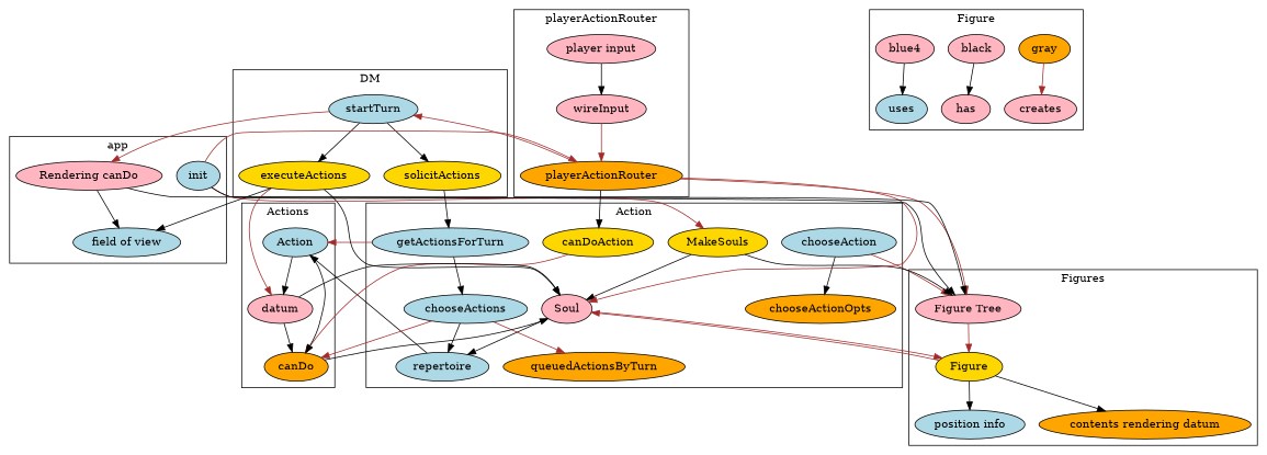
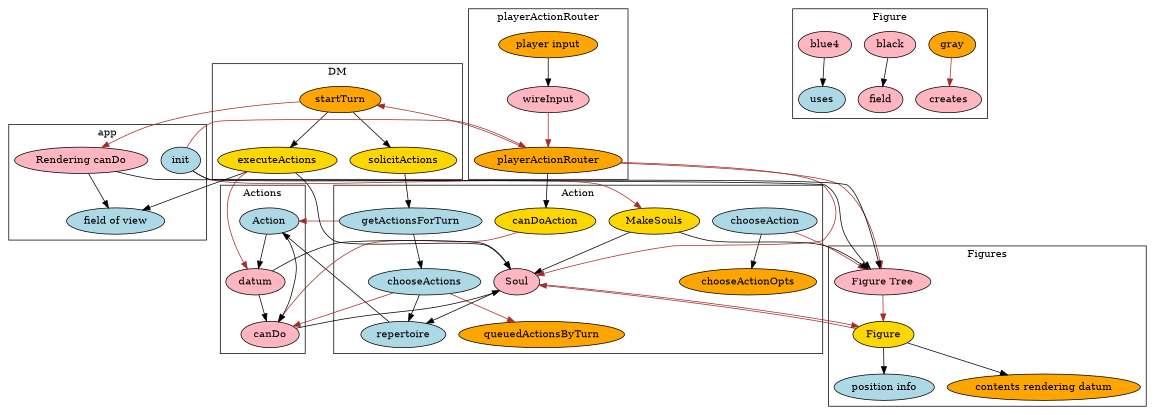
  digraph {
    node [fillcolor=lightpink style=filled]
    edge [color=black]
    chooseAction [fillcolor=lightblue]
    chooseActionOpts [fillcolor=orange]
    MakeSouls [fillcolor=gold]
    Soul
    repertoire [fillcolor=lightblue]
    chooseActions [fillcolor=lightblue]
    queuedActionsByTurn [fillcolor=orange]
    getActionsForTurn [fillcolor=lightblue]
    canDoAction [fillcolor=gold]
-   canDo [fillcolor=orange]
+   canDo
    Action [fillcolor=lightblue]
    n12 [label=datum]
    "Figure Tree"
    Figure [fillcolor=gold]
    "position info" [fillcolor=lightblue]
    "contents rendering datum" [fillcolor=orange]
-   startTurn [fillcolor=lightblue]
+   startTurn [fillcolor=orange]
    solicitActions [fillcolor=gold]
    executeActions [fillcolor=gold]
-   "player input"
+   "player input" [fillcolor=orange]
    wireInput
    playerActionRouter [fillcolor=orange]
    n23 [label="Rendering canDo"]
    "field of view" [fillcolor=lightblue]
    init [fillcolor=lightblue]
    gray [fillcolor=orange]
    creates
    black
-   has
+   has [label=field]
    blue4
    uses [fillcolor=lightblue]
    subgraph cluster_1 {
      label=Action
      chooseAction
      chooseActionOpts
      MakeSouls
      Soul
      repertoire
      chooseActions
      queuedActionsByTurn
      getActionsForTurn
      canDoAction
    }
    subgraph cluster_2 {
      label=Actions
      canDo
      Action
      n12
    }
    subgraph cluster_3 {
      label=Figures
      "Figure Tree"
      Figure
      "position info"
      "contents rendering datum"
    }
    subgraph cluster_4 {
      label=DM
      startTurn
      solicitActions
      executeActions
    }
    subgraph cluster_5 {
      label=playerActionRouter
      "player input"
      wireInput
      playerActionRouter
    }
    subgraph cluster_6 {
      label=app
      n23
      "field of view"
      init
    }
    subgraph cluster_7 {
      label=Figure
      gray
      creates
      black
      has
      blue4
      uses
    }
    chooseAction -> chooseActionOpts
    chooseAction -> "Figure Tree" [color=brown]
    MakeSouls -> Soul
    MakeSouls -> "Figure Tree"
    Soul -> repertoire
    Soul -> Figure [color=brown]
    repertoire -> Action
    chooseActions -> repertoire
    chooseActions -> queuedActionsByTurn [color=brown]
    chooseActions -> canDo [color=brown]
    getActionsForTurn -> chooseActions
    getActionsForTurn -> Action [color=brown]
    canDoAction -> canDo [color=brown]
    canDo -> Soul
    Action -> canDo
    Action -> n12
    n12 -> Soul
    n12 -> canDo
    "Figure Tree" -> Figure [color=brown]
    Figure -> Soul [color=brown]
    Figure -> "position info"
    Figure -> "contents rendering datum"
    startTurn -> solicitActions
    startTurn -> executeActions
    startTurn -> n23 [color=brown]
    solicitActions -> getActionsForTurn
    executeActions -> Soul
    executeActions -> n12 [color=brown]
    executeActions -> "field of view"
    "player input" -> wireInput
    wireInput -> playerActionRouter [color=brown]
    playerActionRouter -> Soul [color=brown]
    playerActionRouter -> canDoAction
    playerActionRouter -> "Figure Tree" [color=brown]
    playerActionRouter -> startTurn [color=brown]
    n23 -> "Figure Tree"
    n23 -> "field of view"
    init -> MakeSouls [color=brown]
    init -> "Figure Tree"
    init -> playerActionRouter [color=brown]
    gray -> creates [color=brown]
    black -> has
    blue4 -> uses
  }
